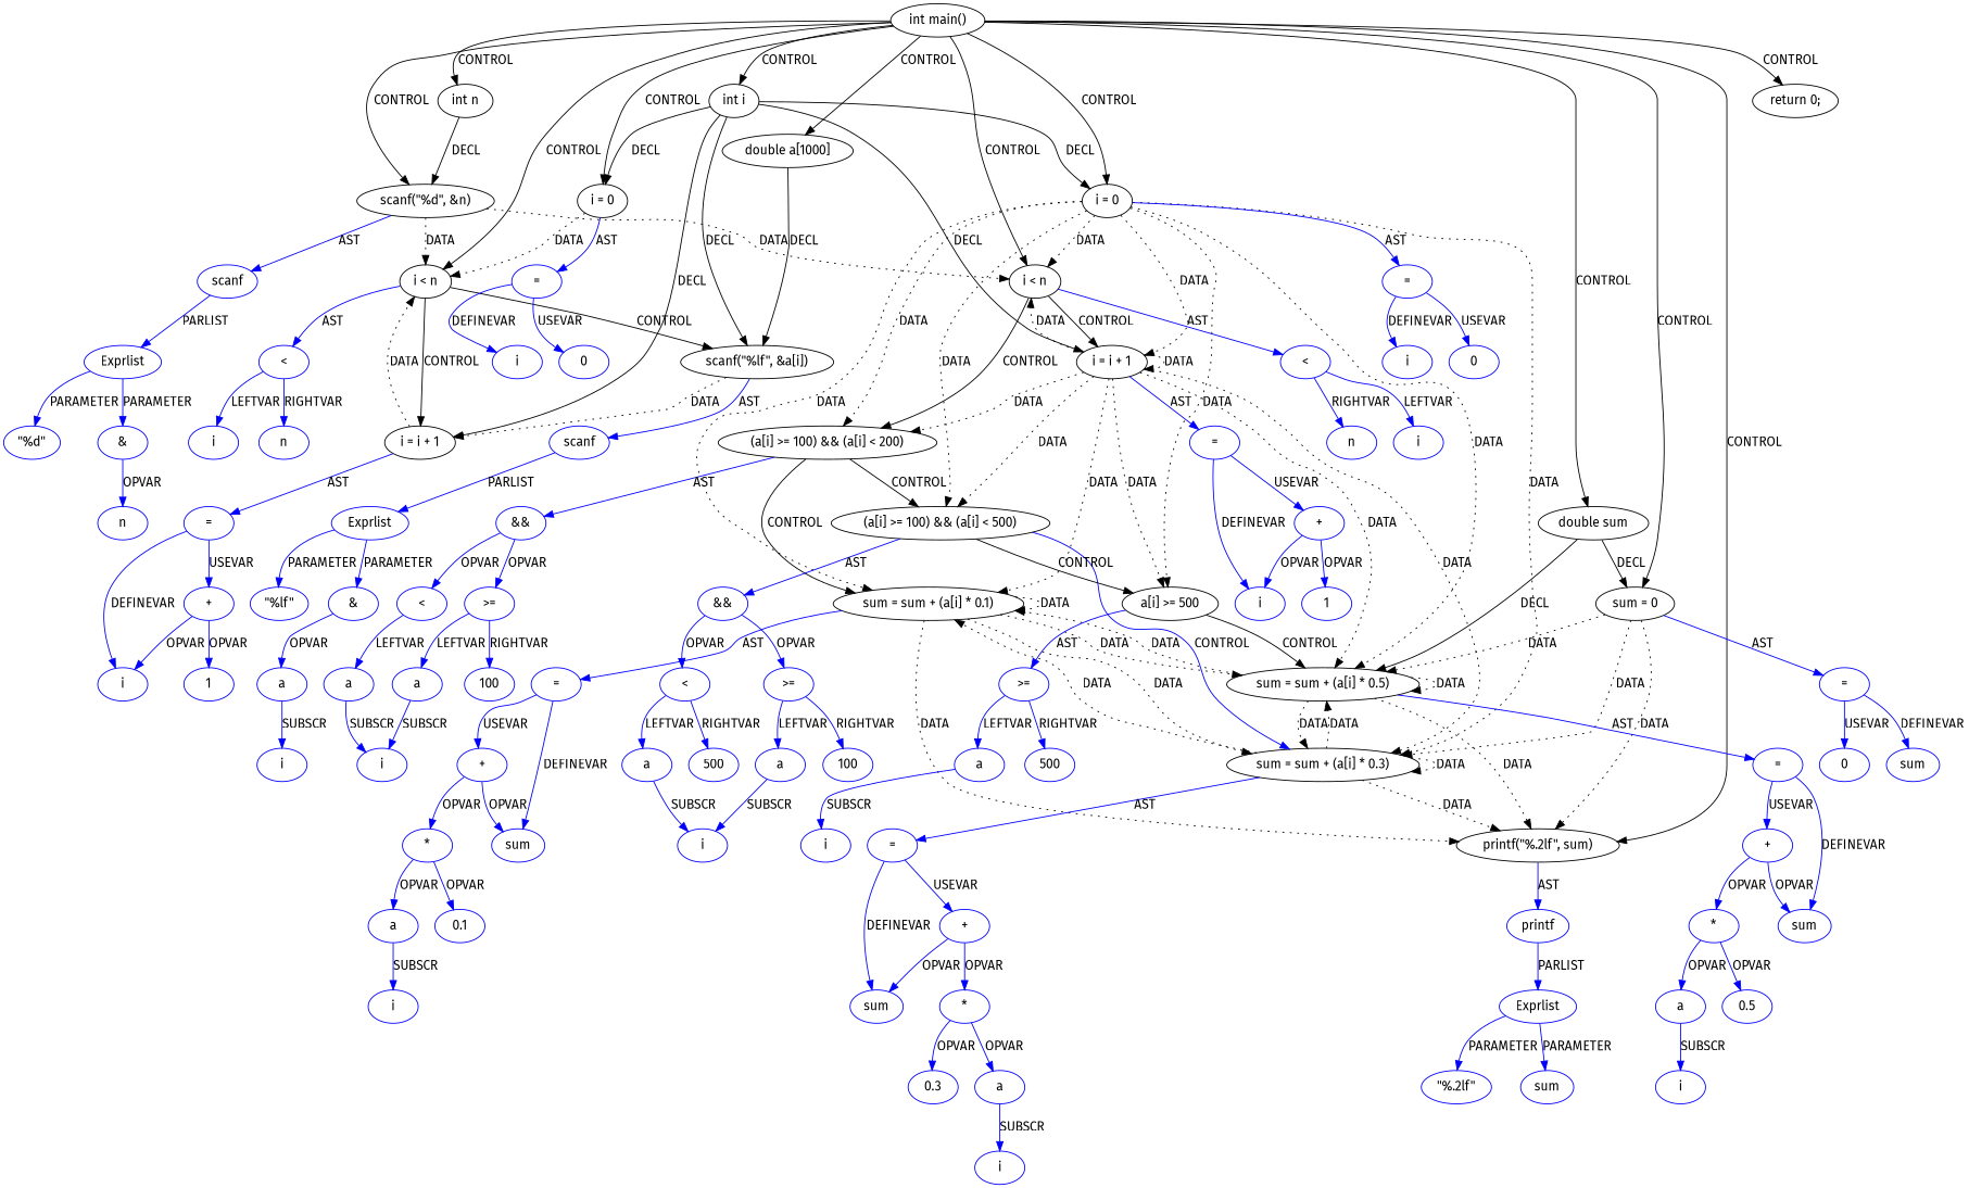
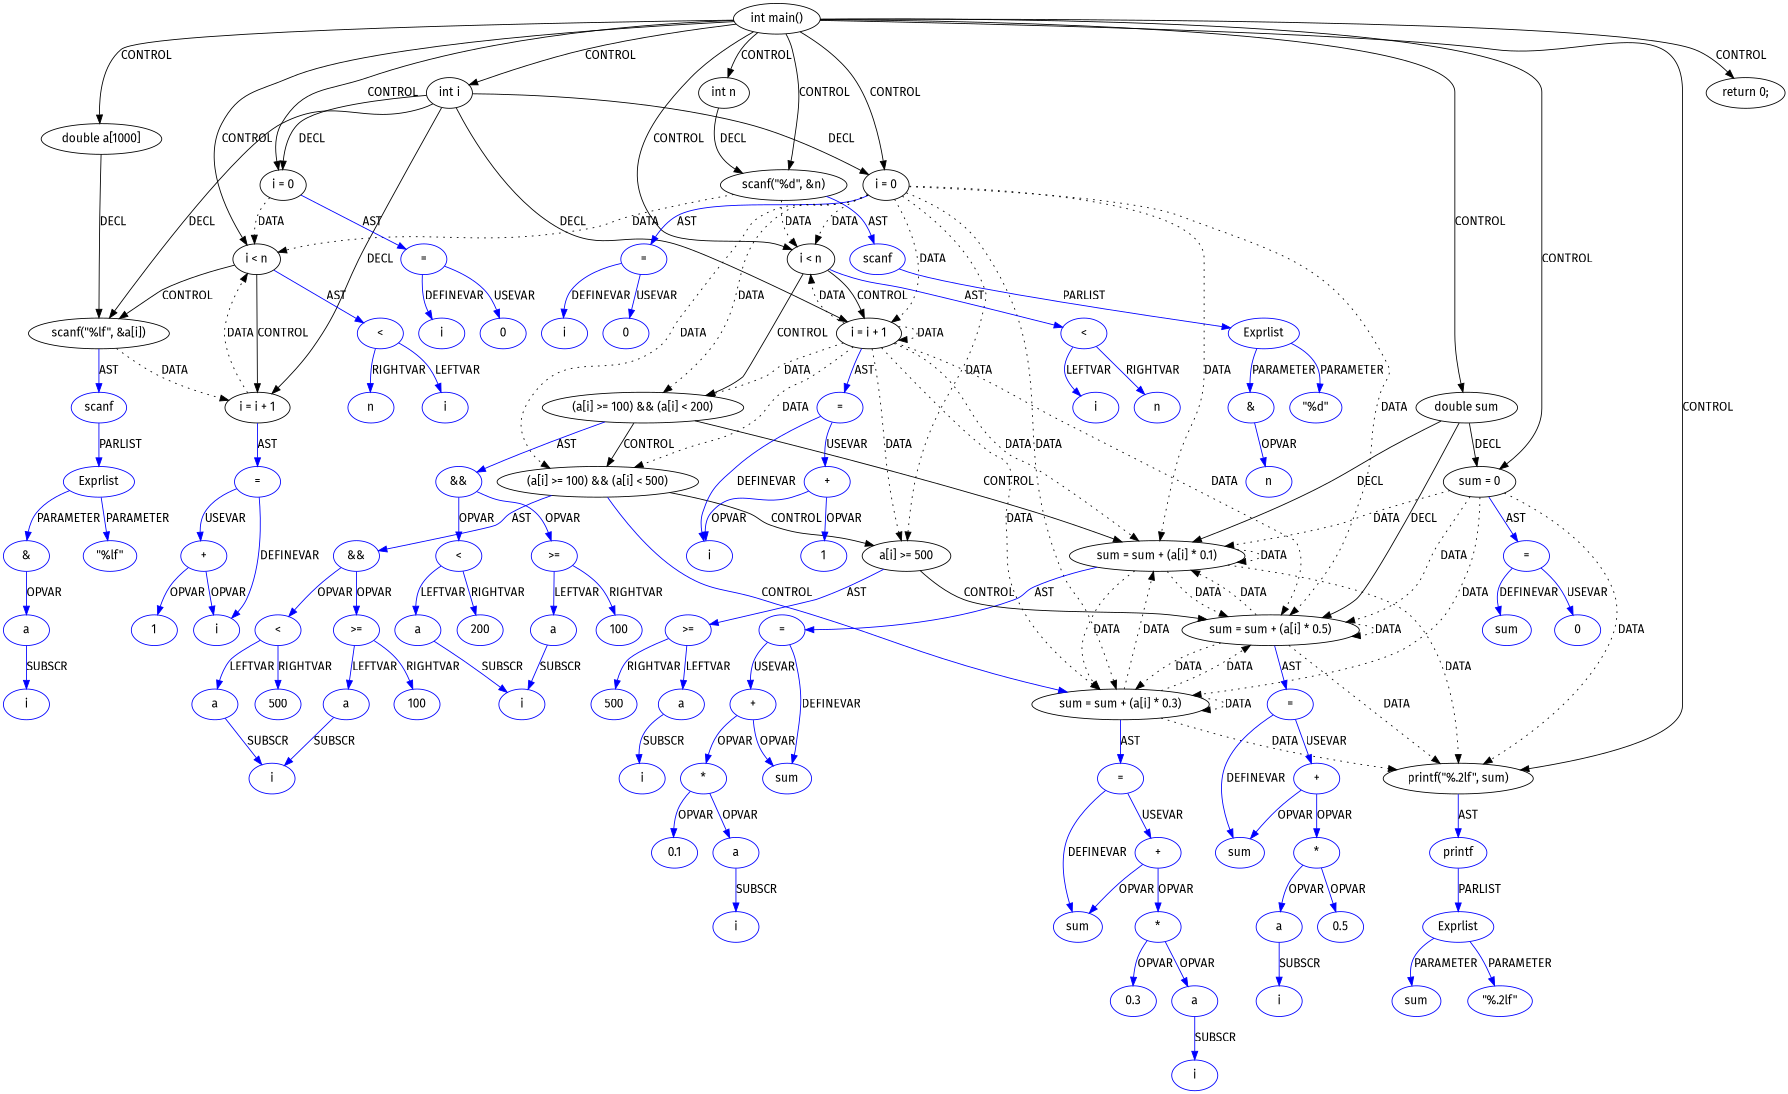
  digraph {
    fontname="Fira Sans"
    node [coord=11 fontname="Fira Sans" type=VAR color=blue]
    edge [fontname="Fira Sans" color=blue]
    n1 [coord=2 label="int main()" type=CONTROL color=""]
    n2 [coord=3 label="int n" type=DECL varname=n vartype=int color=""]
    n3 [coord=3 label="int i" type=DECL varname=i vartype=int color=""]
    n4 [coord=4 label="double a[1000]" type=DECL varname=a vartype="double[]" color=""]
    n5 [coord=4 label="double sum" type=DECL varname=sum vartype=double color=""]
    n6 [coord=5 label="sum = 0" type=ASSIGN color=""]
    n7 [coord=6 label="scanf(\"%d\", &n)" type=CALL color=""]
    n8 [coord=7 label="i = 0" type=ASSIGN color=""]
    n9 [coord=7 label="i < n" type=CONTROL color=""]
    n10 [coord=10 label="i = 0" type=ASSIGN color=""]
    n11 [coord=10 label="i < n" type=CONTROL color=""]
    n12 [coord=15 label="printf(\"%.2lf\", sum)" type=CALL color=""]
    n13 [coord=16 label="return 0;" type=RETURN color=""]
    n14 [coord=8 label="scanf(\"%lf\", &a[i])" type=CALL color=""]
    n15 [coord=7 label="i = i + 1" type=ASSIGN color=""]
    n16 [coord=10 label="i = i + 1" type=ASSIGN color=""]
    n17 [label="sum = sum + (a[i] * 0.1)" type=ASSIGN color=""]
    n18 [coord=13 label="sum = sum + (a[i] * 0.5)" type=ASSIGN color=""]
    n19 [coord=12 label="sum = sum + (a[i] * 0.3)" type=ASSIGN color=""]
    n20 [coord=5 label="=" type=ASSIGNOP]
    n21 [coord=6 label=scanf type=FUNCNAME]
    n22 [coord=7 label="=" type=ASSIGNOP]
    n23 [coord=7 label="<" type=OP]
    n24 [coord=10 label="=" type=ASSIGNOP]
    n25 [label="(a[i] >= 100) && (a[i] < 200)" type=CONTROL color=""]
    n26 [coord=12 label="(a[i] >= 100) && (a[i] < 500)" type=CONTROL color=""]
    n27 [coord=13 label="a[i] >= 500" type=CONTROL color=""]
    n28 [coord=10 label="<" type=OP]
    n29 [coord=15 label=printf type=FUNCNAME]
    n30 [coord=8 label=scanf type=FUNCNAME]
    n31 [coord=7 label="=" type=ASSIGNOP]
    n32 [coord=10 label="=" type=ASSIGNOP]
    n33 [label="=" type=ASSIGNOP]
    n34 [coord=12 label="=" type=ASSIGNOP]
    n35 [coord=13 label="=" type=ASSIGNOP]
    n36 [coord=5 label=sum]
    n37 [coord=5 label=0 type=CONST]
    n38 [coord=6 label=Exprlist type=EXPRS]
    n39 [coord=6 label="\"%d\"" type=CONST]
    n40 [coord=6 label="&" type=OP]
    n41 [coord=6 label=n]
    n42 [coord=7 label=i]
    n43 [coord=7 label=0 type=CONST]
    n44 [coord=7 label=i]
    n45 [coord=7 label=n]
    n46 [coord=8 label=Exprlist type=EXPRS]
    n47 [coord=8 label="\"%lf\"" type=CONST]
    n48 [coord=8 label="&" type=OP]
    n49 [coord=8 label=a type=ARRVAR]
    n50 [coord=8 label=i]
    n51 [coord=7 label=i]
    n52 [coord=7 label="+" type=OP]
    n53 [coord=7 label=1 type=CONST]
    n54 [coord=10 label=i]
    n55 [coord=10 label=0 type=CONST]
    n56 [label="&&" type=OP]
    n57 [coord=12 label="&&" type=OP]
    n58 [coord=13 label=">=" type=OP]
    n59 [coord=10 label=i]
    n60 [coord=10 label=n]
    n61 [label=">=" type=OP]
    n62 [label="<" type=OP]
    n63 [label=sum]
    n64 [label="+" type=OP]
    n65 [label="*" type=OP]
    n66 [label=a type=ARRVAR]
    n67 [label=0.1 type=CONST]
    n68 [label=i]
    n69 [coord=12 label=">=" type=OP]
    n70 [coord=12 label="<" type=OP]
    n71 [coord=12 label=sum]
    n72 [coord=12 label="+" type=OP]
    n73 [coord=12 label="*" type=OP]
    n74 [coord=12 label=a type=ARRVAR]
    n75 [coord=12 label=0.3 type=CONST]
    n76 [coord=12 label=i]
    n77 [coord=13 label=a type=ARRVAR]
    n78 [coord=13 label=500 type=CONST]
    n79 [coord=13 label=sum]
    n80 [coord=13 label="+" type=OP]
    n81 [coord=13 label="*" type=OP]
    n82 [coord=13 label=a type=ARRVAR]
    n83 [coord=13 label=0.5 type=CONST]
    n84 [coord=13 label=i]
    n85 [coord=13 label=i]
    n86 [coord=12 label=a type=ARRVAR]
    n87 [coord=12 label=100 type=CONST]
    n88 [coord=12 label=a type=ARRVAR]
    n89 [coord=12 label=500 type=CONST]
    n90 [coord=12 label=i]
    n91 [label=a type=ARRVAR]
    n92 [label=100 type=CONST]
    n93 [label=a type=ARRVAR]
+   n94 [label=200 type=CONST]
    n95 [label=i]
    n96 [coord=10 label=i]
    n97 [coord=10 label="+" type=OP]
    n98 [coord=10 label=1 type=CONST]
    n99 [coord=15 label=Exprlist type=EXPRS]
    n100 [coord=15 label="\"%.2lf\"" type=CONST]
    n101 [coord=15 label=sum]
    n1 -> n2 [label=CONTROL color=""]
    n1 -> n3 [label=CONTROL color=""]
    n1 -> n4 [label=CONTROL color=""]
    n1 -> n5 [label=CONTROL color=""]
    n1 -> n6 [label=CONTROL color=""]
    n1 -> n7 [label=CONTROL color=""]
    n1 -> n8 [label=CONTROL color=""]
    n1 -> n9 [label=CONTROL color=""]
    n1 -> n10 [label=CONTROL color=""]
    n1 -> n11 [label=CONTROL color=""]
    n1 -> n12 [label=CONTROL color=""]
    n1 -> n13 [label=CONTROL color=""]
    n2 -> n7 [label=DECL color=""]
    n3 -> n8 [label=DECL color=""]
    n3 -> n10 [label=DECL color=""]
    n3 -> n14 [label=DECL color=""]
    n3 -> n15 [label=DECL color=""]
    n3 -> n16 [label=DECL color=""]
    n4 -> n14 [label=DECL color=""]
    n5 -> n6 [label=DECL color=""]
+   n5 -> n17 [label=DECL color=""]
    n5 -> n18 [label=DECL color=""]
    n6 -> n12 [label=DATA style=dotted color=""]
+   n6 -> n17 [label=DATA style=dotted color=""]
    n6 -> n18 [label=DATA style=dotted color=""]
    n6 -> n19 [label=DATA style=dotted color=""]
    n6 -> n20 [label=AST]
    n7 -> n9 [label=DATA style=dotted color=""]
    n7 -> n11 [label=DATA style=dotted color=""]
    n7 -> n21 [label=AST]
    n8 -> n9 [label=DATA style=dotted color=""]
    n8 -> n22 [label=AST]
    n9 -> n14 [label=CONTROL color=""]
    n9 -> n15 [label=CONTROL color=""]
    n9 -> n23 [label=AST]
    n10 -> n11 [label=DATA style=dotted color=""]
    n10 -> n16 [label=DATA style=dotted color=""]
    n10 -> n17 [label=DATA style=dotted color=""]
    n10 -> n18 [label=DATA style=dotted color=""]
    n10 -> n19 [label=DATA style=dotted color=""]
    n10 -> n24 [label=AST]
    n10 -> n25 [label=DATA style=dotted color=""]
    n10 -> n26 [label=DATA style=dotted color=""]
    n10 -> n27 [label=DATA style=dotted color=""]
    n11 -> n16 [label=CONTROL color=""]
    n11 -> n25 [label=CONTROL color=""]
    n11 -> n28 [label=AST]
    n12 -> n29 [label=AST]
    n14 -> n15 [label=DATA style=dotted color=""]
    n14 -> n30 [label=AST]
    n15 -> n9 [label=DATA style=dotted color=""]
    n15 -> n31 [label=AST]
    n16 -> n11 [label=DATA style=dotted color=""]
    n16 -> n16 [label=DATA style=dotted color=""]
    n16 -> n17 [label=DATA style=dotted color=""]
    n16 -> n18 [label=DATA style=dotted color=""]
    n16 -> n19 [label=DATA style=dotted color=""]
    n16 -> n25 [label=DATA style=dotted color=""]
    n16 -> n26 [label=DATA style=dotted color=""]
    n16 -> n27 [label=DATA style=dotted color=""]
    n16 -> n32 [label=AST]
    n17 -> n12 [label=DATA style=dotted color=""]
    n17 -> n17 [label=DATA style=dotted color=""]
    n17 -> n18 [label=DATA style=dotted color=""]
    n17 -> n19 [label=DATA style=dotted color=""]
    n17 -> n33 [label=AST]
    n18 -> n12 [label=DATA style=dotted color=""]
    n18 -> n17 [label=DATA style=dotted color=""]
    n18 -> n18 [label=DATA style=dotted color=""]
    n18 -> n19 [label=DATA style=dotted color=""]
    n18 -> n35 [label=AST]
    n19 -> n12 [label=DATA style=dotted color=""]
    n19 -> n17 [label=DATA style=dotted color=""]
    n19 -> n18 [label=DATA style=dotted color=""]
    n19 -> n19 [label=DATA style=dotted color=""]
    n19 -> n34 [label=AST]
    n20 -> n36 [label=DEFINEVAR]
    n20 -> n37 [label=USEVAR]
    n21 -> n38 [label=PARLIST]
    n22 -> n42 [label=DEFINEVAR]
    n22 -> n43 [label=USEVAR]
    n23 -> n44 [label=LEFTVAR]
    n23 -> n45 [label=RIGHTVAR]
    n24 -> n54 [label=DEFINEVAR]
    n24 -> n55 [label=USEVAR]
    n25 -> n17 [label=CONTROL color=""]
    n25 -> n26 [label=CONTROL color=""]
    n25 -> n56 [label=AST]
    n26 -> n19 [label=CONTROL]
    n26 -> n27 [label=CONTROL color=""]
    n26 -> n57 [label=AST]
    n27 -> n18 [label=CONTROL color=""]
    n27 -> n58 [label=AST]
    n28 -> n59 [label=LEFTVAR]
    n28 -> n60 [label=RIGHTVAR]
    n29 -> n99 [label=PARLIST]
    n30 -> n46 [label=PARLIST]
    n31 -> n51 [label=DEFINEVAR]
    n31 -> n52 [label=USEVAR]
    n32 -> n96 [label=DEFINEVAR]
    n32 -> n97 [label=USEVAR]
    n33 -> n63 [label=DEFINEVAR]
    n33 -> n64 [label=USEVAR]
    n34 -> n71 [label=DEFINEVAR]
    n34 -> n72 [label=USEVAR]
    n35 -> n79 [label=DEFINEVAR]
    n35 -> n80 [label=USEVAR]
    n38 -> n39 [label=PARAMETER]
    n38 -> n40 [label=PARAMETER]
    n40 -> n41 [label=OPVAR]
    n46 -> n47 [label=PARAMETER]
    n46 -> n48 [label=PARAMETER]
    n48 -> n49 [label=OPVAR]
    n49 -> n50 [label=SUBSCR]
    n52 -> n51 [label=OPVAR]
    n52 -> n53 [label=OPVAR]
    n56 -> n61 [label=OPVAR]
    n56 -> n62 [label=OPVAR]
    n57 -> n69 [label=OPVAR]
    n57 -> n70 [label=OPVAR]
    n58 -> n77 [label=LEFTVAR]
    n58 -> n78 [label=RIGHTVAR]
    n61 -> n91 [label=LEFTVAR]
    n61 -> n92 [label=RIGHTVAR]
    n62 -> n93 [label=LEFTVAR]
+   n62 -> n94 [label=RIGHTVAR]
    n64 -> n63 [label=OPVAR]
    n64 -> n65 [label=OPVAR]
    n65 -> n66 [label=OPVAR]
    n65 -> n67 [label=OPVAR]
    n66 -> n68 [label=SUBSCR]
    n69 -> n86 [label=LEFTVAR]
    n69 -> n87 [label=RIGHTVAR]
    n70 -> n88 [label=LEFTVAR]
    n70 -> n89 [label=RIGHTVAR]
    n72 -> n71 [label=OPVAR]
    n72 -> n73 [label=OPVAR]
    n73 -> n74 [label=OPVAR]
    n73 -> n75 [label=OPVAR]
    n74 -> n76 [label=SUBSCR]
    n77 -> n85 [label=SUBSCR]
    n80 -> n79 [label=OPVAR]
    n80 -> n81 [label=OPVAR]
    n81 -> n82 [label=OPVAR]
    n81 -> n83 [label=OPVAR]
    n82 -> n84 [label=SUBSCR]
    n86 -> n90 [label=SUBSCR]
    n88 -> n90 [label=SUBSCR]
    n91 -> n95 [label=SUBSCR]
    n93 -> n95 [label=SUBSCR]
    n97 -> n96 [label=OPVAR]
    n97 -> n98 [label=OPVAR]
    n99 -> n100 [label=PARAMETER]
    n99 -> n101 [label=PARAMETER]
  }
